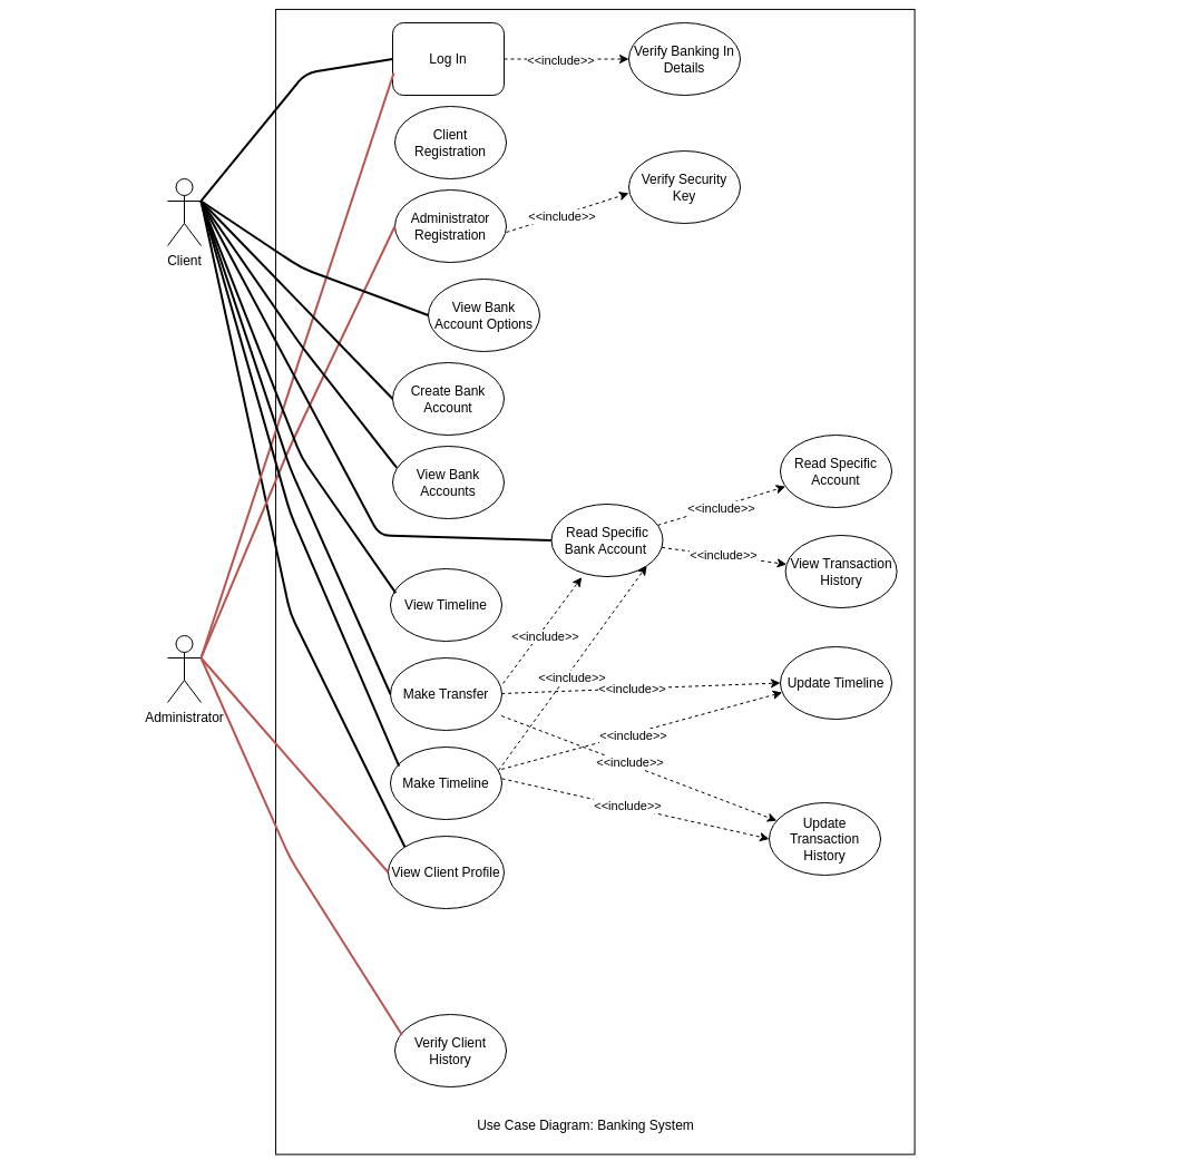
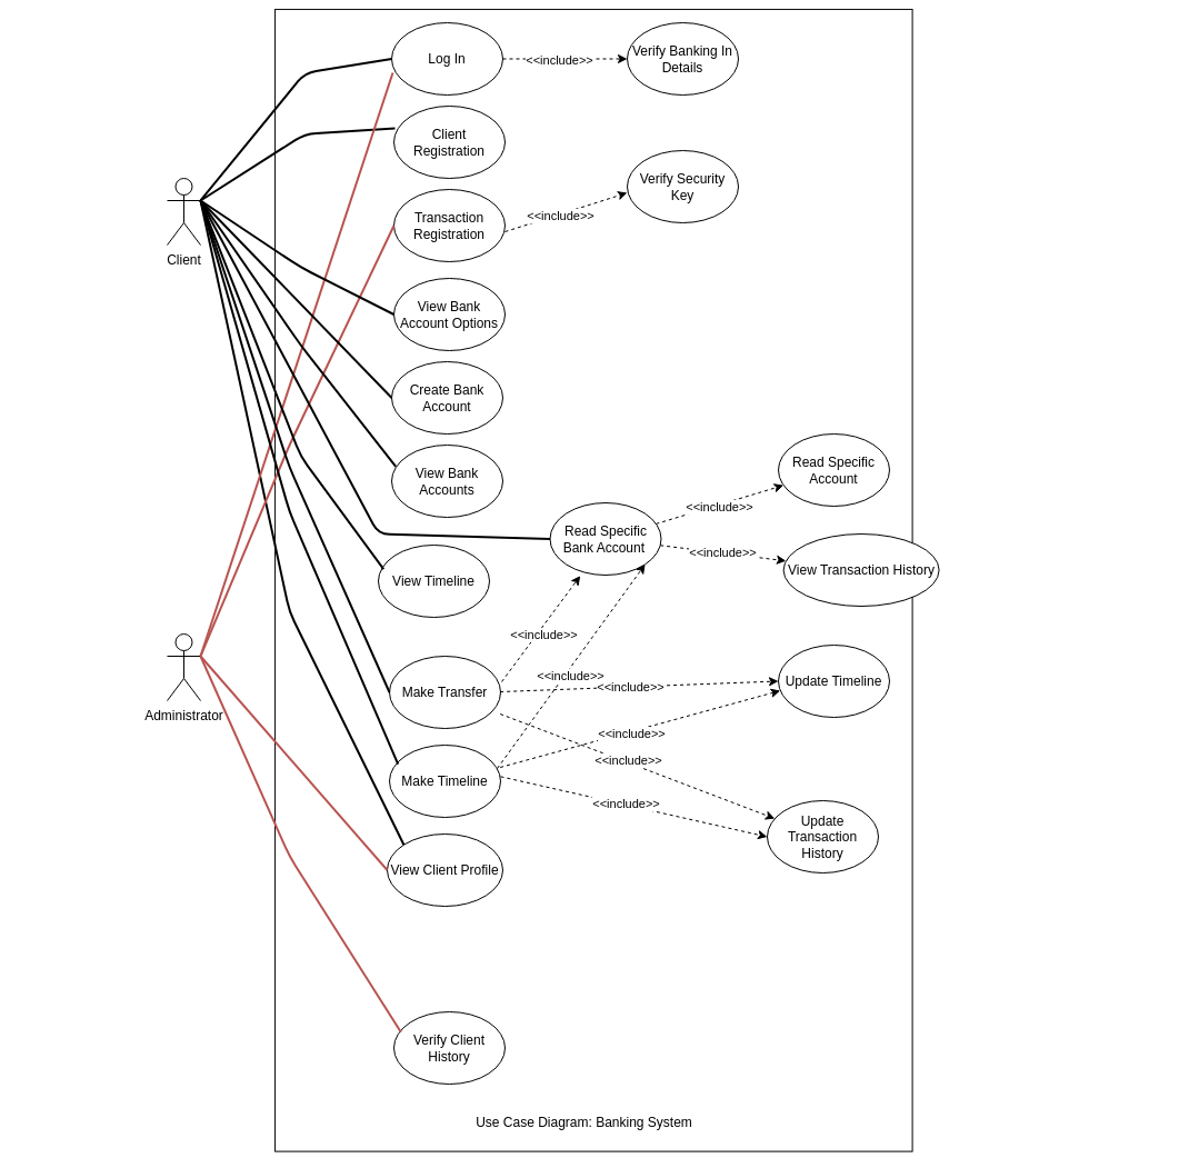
  <mxCell id="0" />
  <mxCell id="1" parent="0" />
  <mxCell id="2" value="" style="rounded=0;whiteSpace=wrap;html=1;rotation=90;" parent="1" vertex="1"><mxGeometry x="20" y="235" width="1027.66" height="573.53" as="geometry" /></mxCell>
  <mxCell id="3" value="Client" style="shape=umlActor;verticalLabelPosition=bottom;labelBackgroundColor=#ffffff;verticalAlign=top;html=1;outlineConnect=0;" parent="1" vertex="1"><mxGeometry x="150" y="160" width="30" height="60" as="geometry" /></mxCell>
  <mxCell id="4" value="Administrator" style="shape=umlActor;verticalLabelPosition=bottom;labelBackgroundColor=#ffffff;verticalAlign=top;html=1;outlineConnect=0;" parent="1" vertex="1"><mxGeometry x="150" y="570" width="30" height="60" as="geometry" /></mxCell>
- <mxCell id="5" value="Log In" style="whiteSpace=wrap;html=1;rounded=1;" parent="1" vertex="1"><mxGeometry x="352" y="20" width="100" height="65" as="geometry" /></mxCell>
+ <mxCell id="5" value="Log In" style="ellipse;whiteSpace=wrap;html=1;" parent="1" vertex="1"><mxGeometry x="352" y="20" width="100" height="65" as="geometry" /></mxCell>
  <mxCell id="6" value="View Client Profile" style="ellipse;whiteSpace=wrap;html=1;" parent="1" vertex="1"><mxGeometry x="348" y="750" width="104" height="65" as="geometry" /></mxCell>
  <mxCell id="7" value="Verify Client History" style="ellipse;whiteSpace=wrap;html=1;" parent="1" vertex="1"><mxGeometry x="354" y="910" width="100" height="65" as="geometry" /></mxCell>
  <mxCell id="8" value="Verify Banking In Details" style="ellipse;whiteSpace=wrap;html=1;" parent="1" vertex="1"><mxGeometry x="564" y="20" width="100" height="65" as="geometry" /></mxCell>
  <mxCell id="9" value="Client &lt;br&gt;Registration" style="ellipse;whiteSpace=wrap;html=1;" parent="1" vertex="1"><mxGeometry x="354" y="95" width="100" height="65" as="geometry" /></mxCell>
- <mxCell id="10" value="Administrator Registration" style="ellipse;whiteSpace=wrap;html=1;" parent="1" vertex="1"><mxGeometry x="354" y="170" width="100" height="65" as="geometry" /></mxCell>
+ <mxCell id="10" value="Transaction Registration" style="ellipse;whiteSpace=wrap;html=1;" parent="1" vertex="1"><mxGeometry x="354" y="170" width="100" height="65" as="geometry" /></mxCell>
  <mxCell id="11" value="" style="endArrow=none;html=1;entryX=0;entryY=0.5;entryDx=0;entryDy=0;strokeWidth=2;exitX=1;exitY=0.333;exitDx=0;exitDy=0;exitPerimeter=0;" parent="1" source="3" target="5" edge="1"><mxGeometry width="50" height="50" relative="1" as="geometry"><mxPoint x="194" y="105" as="sourcePoint" /><mxPoint x="244" y="55" as="targetPoint" /><Array as="points"><mxPoint x="274" y="65" /></Array></mxGeometry></mxCell>
+ <mxCell id="12" value="" style="endArrow=none;html=1;entryX=0.01;entryY=0.308;entryDx=0;entryDy=0;strokeWidth=2;entryPerimeter=0;exitX=1;exitY=0.333;exitDx=0;exitDy=0;exitPerimeter=0;" parent="1" source="3" target="9" edge="1"><mxGeometry width="50" height="50" relative="1" as="geometry"><mxPoint x="220" y="120" as="sourcePoint" /><mxPoint x="354" y="177.5" as="targetPoint" /><Array as="points"><mxPoint x="274" y="120" /></Array></mxGeometry></mxCell>
  <mxCell id="13" value="" style="endArrow=none;html=1;entryX=0;entryY=0;entryDx=0;entryDy=0;strokeWidth=2;exitX=1;exitY=0.333;exitDx=0;exitDy=0;exitPerimeter=0;" parent="1" source="3" target="6" edge="1"><mxGeometry width="50" height="50" relative="1" as="geometry"><mxPoint x="160" y="240" as="sourcePoint" /><mxPoint x="244" y="55" as="targetPoint" /><Array as="points"><mxPoint x="260" y="550" /></Array></mxGeometry></mxCell>
  <mxCell id="14" value="" style="endArrow=none;html=1;entryX=0.01;entryY=0.692;entryDx=0;entryDy=0;strokeWidth=2;fillColor=#f8cecc;strokeColor=#b85450;exitX=1;exitY=0.333;exitDx=0;exitDy=0;exitPerimeter=0;entryPerimeter=0;" parent="1" source="4" target="5" edge="1"><mxGeometry width="50" height="50" relative="1" as="geometry"><mxPoint x="194" y="365" as="sourcePoint" /><mxPoint x="244" y="315" as="targetPoint" /><Array as="points" /></mxGeometry></mxCell>
  <mxCell id="15" value="" style="endArrow=none;html=1;strokeWidth=2;fillColor=#f8cecc;strokeColor=#b85450;exitX=1;exitY=0.333;exitDx=0;exitDy=0;exitPerimeter=0;entryX=0;entryY=0.5;entryDx=0;entryDy=0;" parent="1" source="4" target="10" edge="1"><mxGeometry width="50" height="50" relative="1" as="geometry"><mxPoint x="194" y="365" as="sourcePoint" /><mxPoint x="368.372" y="200.302" as="targetPoint" /><Array as="points"><mxPoint x="260" y="400" /></Array></mxGeometry></mxCell>
  <mxCell id="16" value="" style="endArrow=none;html=1;exitX=0.063;exitY=0.282;exitDx=0;exitDy=0;strokeWidth=2;fillColor=#f8cecc;strokeColor=#b85450;entryX=1;entryY=0.333;entryDx=0;entryDy=0;entryPerimeter=0;exitPerimeter=0;" parent="1" source="7" target="4" edge="1"><mxGeometry width="50" height="50" relative="1" as="geometry"><mxPoint x="414" y="325" as="sourcePoint" /><mxPoint x="194" y="365" as="targetPoint" /><Array as="points"><mxPoint x="260" y="770" /></Array></mxGeometry></mxCell>
  <mxCell id="17" value="" style="endArrow=none;html=1;entryX=0;entryY=0.5;entryDx=0;entryDy=0;strokeWidth=2;fillColor=#f8cecc;strokeColor=#b85450;exitX=1;exitY=0.333;exitDx=0;exitDy=0;exitPerimeter=0;" parent="1" source="4" target="6" edge="1"><mxGeometry width="50" height="50" relative="1" as="geometry"><mxPoint x="194" y="365" as="sourcePoint" /><mxPoint x="244" y="315" as="targetPoint" /><Array as="points" /></mxGeometry></mxCell>
  <mxCell id="18" value="" style="endArrow=classic;dashed=1;html=1;entryX=0;entryY=0.5;entryDx=0;entryDy=0;exitX=1;exitY=0.5;exitDx=0;exitDy=0;endFill=1;" parent="1" source="5" target="8" edge="1"><mxGeometry width="50" height="50" relative="1" as="geometry"><mxPoint x="454" y="75" as="sourcePoint" /><mxPoint x="504" y="25" as="targetPoint" /></mxGeometry></mxCell>
  <mxCell id="19" value="&amp;lt;&amp;lt;include&amp;gt;&amp;gt;" style="edgeLabel;html=1;align=center;verticalAlign=middle;resizable=0;points=[];" parent="18" vertex="1" connectable="0"><mxGeometry x="-0.105" y="-1" relative="1" as="geometry"><mxPoint as="offset" /></mxGeometry></mxCell>
  <mxCell id="20" value="Verify Security Key&lt;br&gt;" style="ellipse;whiteSpace=wrap;html=1;" parent="1" vertex="1"><mxGeometry x="564" y="135" width="100" height="65" as="geometry" /></mxCell>
  <mxCell id="21" value="" style="endArrow=classic;dashed=1;html=1;entryX=0;entryY=0.585;entryDx=0;entryDy=0;endFill=1;entryPerimeter=0;" parent="1" target="20" edge="1"><mxGeometry width="50" height="50" relative="1" as="geometry"><mxPoint x="454" y="208.01" as="sourcePoint" /><mxPoint x="428" y="160.01" as="targetPoint" /></mxGeometry></mxCell>
  <mxCell id="22" value="&amp;lt;&amp;lt;include&amp;gt;&amp;gt;" style="edgeLabel;html=1;align=center;verticalAlign=middle;resizable=0;points=[];" parent="21" vertex="1" connectable="0"><mxGeometry x="-0.105" y="-1" relative="1" as="geometry"><mxPoint as="offset" /></mxGeometry></mxCell>
  <mxCell id="23" value="Use Case Diagram: Banking System" style="text;html=1;align=center;verticalAlign=middle;resizable=0;points=[];autosize=1;" parent="1" vertex="1"><mxGeometry x="420" y="1000" width="210" height="20" as="geometry" /></mxCell>
- <mxCell id="24" value="View Bank Account Options" style="ellipse;whiteSpace=wrap;html=1;" parent="1" vertex="1"><mxGeometry x="384" y="250" width="100" height="65" as="geometry" /></mxCell>
+ <mxCell id="24" value="View Bank Account Options" style="ellipse;whiteSpace=wrap;html=1;" parent="1" vertex="1"><mxGeometry x="354" y="250" width="100" height="65" as="geometry" /></mxCell>
  <mxCell id="25" value="" style="endArrow=none;html=1;entryX=0;entryY=0.5;entryDx=0;entryDy=0;strokeWidth=2;exitX=1;exitY=0.333;exitDx=0;exitDy=0;exitPerimeter=0;" parent="1" source="3" target="24" edge="1"><mxGeometry width="50" height="50" relative="1" as="geometry"><mxPoint x="230" y="130" as="sourcePoint" /><mxPoint x="399.88" y="477.5" as="targetPoint" /><Array as="points"><mxPoint x="270" y="240" /></Array></mxGeometry></mxCell>
  <mxCell id="26" value="View Bank Accounts" style="ellipse;whiteSpace=wrap;html=1;" parent="1" vertex="1"><mxGeometry x="352" y="400" width="100" height="65" as="geometry" /></mxCell>
  <mxCell id="27" value="" style="endArrow=none;html=1;entryX=0.037;entryY=0.297;entryDx=0;entryDy=0;strokeWidth=2;exitX=1;exitY=0.333;exitDx=0;exitDy=0;exitPerimeter=0;entryPerimeter=0;" parent="1" source="3" target="26" edge="1"><mxGeometry width="50" height="50" relative="1" as="geometry"><mxPoint x="204" y="170" as="sourcePoint" /><mxPoint x="364" y="397.5" as="targetPoint" /><Array as="points"><mxPoint x="270" y="310" /></Array></mxGeometry></mxCell>
  <mxCell id="28" value="" style="endArrow=none;html=1;strokeWidth=2;exitX=1;exitY=0.333;exitDx=0;exitDy=0;exitPerimeter=0;entryX=0;entryY=0.5;entryDx=0;entryDy=0;" parent="1" source="3" target="29" edge="1"><mxGeometry width="50" height="50" relative="1" as="geometry"><mxPoint x="210" y="190" as="sourcePoint" /><mxPoint x="360" y="420" as="targetPoint" /><Array as="points" /></mxGeometry></mxCell>
  <mxCell id="29" value="Create Bank Account" style="ellipse;whiteSpace=wrap;html=1;" parent="1" vertex="1"><mxGeometry x="352" y="325" width="100" height="65" as="geometry" /></mxCell>
  <mxCell id="30" value="Read Specific Bank Account&amp;nbsp;" style="ellipse;whiteSpace=wrap;html=1;" parent="1" vertex="1"><mxGeometry x="494.51" y="452" width="100" height="65" as="geometry" /></mxCell>
- <mxCell id="31" value="View Timeline" style="ellipse;whiteSpace=wrap;html=1;" parent="1" vertex="1"><mxGeometry x="350" y="510" width="100" height="65" as="geometry" /></mxCell>
+ <mxCell id="31" value="View Timeline" style="ellipse;whiteSpace=wrap;html=1;" parent="1" vertex="1"><mxGeometry x="340" y="490" width="100" height="65" as="geometry" /></mxCell>
  <mxCell id="32" value="" style="endArrow=none;html=1;entryX=0;entryY=0.5;entryDx=0;entryDy=0;strokeWidth=2;exitX=1;exitY=0.333;exitDx=0;exitDy=0;exitPerimeter=0;" parent="1" source="3" target="30" edge="1"><mxGeometry width="50" height="50" relative="1" as="geometry"><mxPoint x="190" y="190" as="sourcePoint" /><mxPoint x="363.7" y="409.305" as="targetPoint" /><Array as="points"><mxPoint x="340" y="480" /></Array></mxGeometry></mxCell>
  <mxCell id="33" value="" style="endArrow=none;html=1;entryX=0.047;entryY=0.333;entryDx=0;entryDy=0;strokeWidth=2;exitX=1;exitY=0.333;exitDx=0;exitDy=0;exitPerimeter=0;entryPerimeter=0;" parent="1" source="3" target="31" edge="1"><mxGeometry width="50" height="50" relative="1" as="geometry"><mxPoint x="200" y="200" as="sourcePoint" /><mxPoint x="373.7" y="419.305" as="targetPoint" /><Array as="points"><mxPoint x="270" y="410" /></Array></mxGeometry></mxCell>
  <mxCell id="34" value="Read Specific Account" style="ellipse;whiteSpace=wrap;html=1;" parent="1" vertex="1"><mxGeometry x="700" y="390" width="100" height="65" as="geometry" /></mxCell>
  <mxCell id="35" value="" style="endArrow=classic;dashed=1;html=1;endFill=1;" parent="1" source="30" target="34" edge="1"><mxGeometry width="50" height="50" relative="1" as="geometry"><mxPoint x="450" y="482.21" as="sourcePoint" /><mxPoint x="560" y="482" as="targetPoint" /></mxGeometry></mxCell>
  <mxCell id="36" value="&amp;lt;&amp;lt;include&amp;gt;&amp;gt;" style="edgeLabel;html=1;align=center;verticalAlign=middle;resizable=0;points=[];" parent="35" vertex="1" connectable="0"><mxGeometry x="-0.105" y="-1" relative="1" as="geometry"><mxPoint x="5" y="-1" as="offset" /></mxGeometry></mxCell>
  <mxCell id="37" value="Make Timeline" style="ellipse;whiteSpace=wrap;html=1;" parent="1" vertex="1"><mxGeometry x="350" y="670" width="100" height="65" as="geometry" /></mxCell>
  <mxCell id="38" value="Make Transfer" style="ellipse;whiteSpace=wrap;html=1;" parent="1" vertex="1"><mxGeometry x="350" y="590" width="100" height="65" as="geometry" /></mxCell>
  <mxCell id="39" value="" style="endArrow=none;html=1;entryX=0.077;entryY=0.262;entryDx=0;entryDy=0;strokeWidth=2;exitX=1;exitY=0.333;exitDx=0;exitDy=0;exitPerimeter=0;entryPerimeter=0;" parent="1" source="3" target="37" edge="1"><mxGeometry width="50" height="50" relative="1" as="geometry"><mxPoint x="190" y="190" as="sourcePoint" /><mxPoint x="363.7" y="771.645" as="targetPoint" /><Array as="points"><mxPoint x="260" y="460" /></Array></mxGeometry></mxCell>
  <mxCell id="40" value="" style="endArrow=none;html=1;strokeWidth=2;exitX=1;exitY=0.333;exitDx=0;exitDy=0;exitPerimeter=0;entryX=0;entryY=0.5;entryDx=0;entryDy=0;" parent="1" source="3" target="38" edge="1"><mxGeometry width="50" height="50" relative="1" as="geometry"><mxPoint x="200" y="200" as="sourcePoint" /><mxPoint x="357" y="613" as="targetPoint" /><Array as="points"><mxPoint x="260" y="420" /></Array></mxGeometry></mxCell>
  <mxCell id="41" value="Update Timeline" style="ellipse;whiteSpace=wrap;html=1;" parent="1" vertex="1"><mxGeometry x="700" y="580" width="100" height="65" as="geometry" /></mxCell>
  <mxCell id="42" value="Update Transaction History" style="ellipse;whiteSpace=wrap;html=1;" parent="1" vertex="1"><mxGeometry x="690" y="720" width="100" height="65" as="geometry" /></mxCell>
  <mxCell id="43" value="" style="endArrow=classic;dashed=1;html=1;endFill=1;entryX=0;entryY=0.5;entryDx=0;entryDy=0;" parent="1" target="41" edge="1"><mxGeometry width="50" height="50" relative="1" as="geometry"><mxPoint x="449.67" y="622" as="sourcePoint" /><mxPoint x="555.16" y="622" as="targetPoint" /></mxGeometry></mxCell>
  <mxCell id="44" value="&amp;lt;&amp;lt;include&amp;gt;&amp;gt;" style="edgeLabel;html=1;align=center;verticalAlign=middle;resizable=0;points=[];" parent="43" vertex="1" connectable="0"><mxGeometry x="-0.105" y="-1" relative="1" as="geometry"><mxPoint x="5" y="-1" as="offset" /></mxGeometry></mxCell>
  <mxCell id="45" value="" style="endArrow=classic;dashed=1;html=1;endFill=1;entryX=0;entryY=0.5;entryDx=0;entryDy=0;" parent="1" target="42" edge="1"><mxGeometry width="50" height="50" relative="1" as="geometry"><mxPoint x="450" y="698.34" as="sourcePoint" /><mxPoint x="609.95" y="690" as="targetPoint" /></mxGeometry></mxCell>
  <mxCell id="46" value="&amp;lt;&amp;lt;include&amp;gt;&amp;gt;" style="edgeLabel;html=1;align=center;verticalAlign=middle;resizable=0;points=[];" parent="45" vertex="1" connectable="0"><mxGeometry x="-0.105" y="-1" relative="1" as="geometry"><mxPoint x="5" y="-1" as="offset" /></mxGeometry></mxCell>
  <mxCell id="47" value="" style="endArrow=classic;dashed=1;html=1;endFill=1;entryX=0.017;entryY=0.631;entryDx=0;entryDy=0;entryPerimeter=0;" parent="1" target="41" edge="1"><mxGeometry width="50" height="50" relative="1" as="geometry"><mxPoint x="449.67" y="690" as="sourcePoint" /><mxPoint x="680" y="690.5" as="targetPoint" /></mxGeometry></mxCell>
  <mxCell id="48" value="&amp;lt;&amp;lt;include&amp;gt;&amp;gt;" style="edgeLabel;html=1;align=center;verticalAlign=middle;resizable=0;points=[];" parent="47" vertex="1" connectable="0"><mxGeometry x="-0.105" y="-1" relative="1" as="geometry"><mxPoint x="5" y="-1" as="offset" /></mxGeometry></mxCell>
  <mxCell id="49" value="" style="endArrow=classic;dashed=1;html=1;endFill=1;" parent="1" target="42" edge="1"><mxGeometry width="50" height="50" relative="1" as="geometry"><mxPoint x="449.67" y="642" as="sourcePoint" /><mxPoint x="680" y="642.5" as="targetPoint" /></mxGeometry></mxCell>
  <mxCell id="50" value="&amp;lt;&amp;lt;include&amp;gt;&amp;gt;" style="edgeLabel;html=1;align=center;verticalAlign=middle;resizable=0;points=[];" parent="49" vertex="1" connectable="0"><mxGeometry x="-0.105" y="-1" relative="1" as="geometry"><mxPoint x="5" y="-1" as="offset" /></mxGeometry></mxCell>
  <mxCell id="51" value="" style="endArrow=classic;dashed=1;html=1;endFill=1;entryX=0.272;entryY=1.01;entryDx=0;entryDy=0;entryPerimeter=0;exitX=1.01;exitY=0.354;exitDx=0;exitDy=0;exitPerimeter=0;" parent="1" source="38" target="30" edge="1"><mxGeometry width="50" height="50" relative="1" as="geometry"><mxPoint x="459.67" y="632" as="sourcePoint" /><mxPoint x="710" y="622.5" as="targetPoint" /></mxGeometry></mxCell>
  <mxCell id="52" value="&amp;lt;&amp;lt;include&amp;gt;&amp;gt;" style="edgeLabel;html=1;align=center;verticalAlign=middle;resizable=0;points=[];" parent="51" vertex="1" connectable="0"><mxGeometry x="-0.105" y="-1" relative="1" as="geometry"><mxPoint x="5" y="-1" as="offset" /></mxGeometry></mxCell>
  <mxCell id="53" value="" style="endArrow=classic;dashed=1;html=1;endFill=1;entryX=1;entryY=1;entryDx=0;entryDy=0;exitX=0.97;exitY=0.323;exitDx=0;exitDy=0;exitPerimeter=0;" parent="1" source="37" target="30" edge="1"><mxGeometry width="50" height="50" relative="1" as="geometry"><mxPoint x="469.67" y="642" as="sourcePoint" /><mxPoint x="720" y="632.5" as="targetPoint" /></mxGeometry></mxCell>
  <mxCell id="54" value="&amp;lt;&amp;lt;include&amp;gt;&amp;gt;" style="edgeLabel;html=1;align=center;verticalAlign=middle;resizable=0;points=[];" parent="53" vertex="1" connectable="0"><mxGeometry x="-0.105" y="-1" relative="1" as="geometry"><mxPoint x="5" y="-1" as="offset" /></mxGeometry></mxCell>
- <mxCell id="55" value="View Transaction History" style="ellipse;whiteSpace=wrap;html=1;" vertex="1" parent="1"><mxGeometry x="704.6" y="480" width="100" height="65" as="geometry" /></mxCell>
+ <mxCell id="55" value="View Transaction History" style="ellipse;whiteSpace=wrap;html=1;" vertex="1" parent="1"><mxGeometry x="704.6" y="480" width="140" height="65" as="geometry" /></mxCell>
  <mxCell id="56" value="" style="endArrow=classic;dashed=1;html=1;endFill=1;" edge="1" parent="1" target="55" source="30"><mxGeometry width="50" height="50" relative="1" as="geometry"><mxPoint x="594.508" y="560.881" as="sourcePoint" /><mxPoint x="564.6" y="572" as="targetPoint" /></mxGeometry></mxCell>
  <mxCell id="57" value="&amp;lt;&amp;lt;include&amp;gt;&amp;gt;" style="edgeLabel;html=1;align=center;verticalAlign=middle;resizable=0;points=[];" vertex="1" connectable="0" parent="56"><mxGeometry x="-0.105" y="-1" relative="1" as="geometry"><mxPoint x="5" y="-1" as="offset" /></mxGeometry></mxCell>
